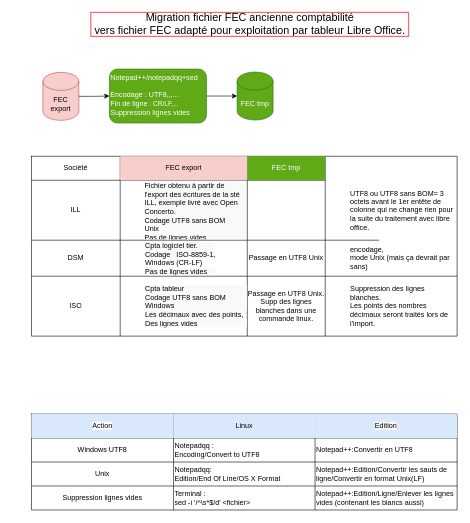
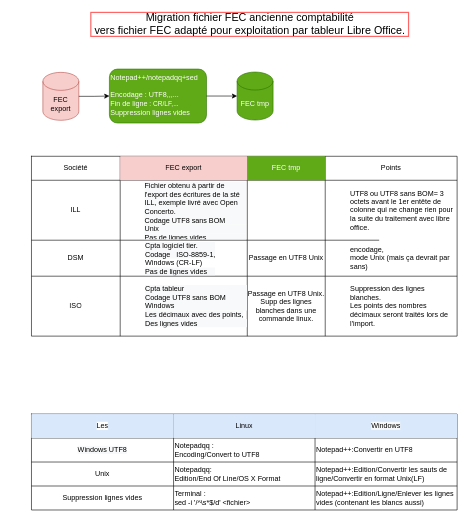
  <mxCell id="0" />
  <mxCell id="1" parent="0" />
  <mxCell id="2" value="" style="group" parent="1" vertex="1" connectable="0"><mxGeometry x="20" y="120" width="273" height="200" as="geometry" /></mxCell>
  <mxCell id="3" value="FEC export" style="shape=cylinder3;whiteSpace=wrap;html=1;boundedLbl=1;backgroundOutline=1;size=15;fillColor=#f8cecc;strokeColor=#b85450;" parent="2" vertex="1"><mxGeometry x="51" width="60" height="80" as="geometry" /></mxCell>
  <mxCell id="4" value="Notepad++/notepadqq+sed&lt;br&gt;&lt;br&gt;Encodage : &lt;font&gt;UTF8,,,...&lt;br&gt;&lt;font&gt;&lt;font style=&quot;font-size: 12px&quot;&gt;Fin de ligne&lt;/font&gt;&lt;span style=&quot;font-size: 11px&quot;&gt; : CR/LF,...&lt;br&gt;&lt;/span&gt;&lt;/font&gt;&lt;/font&gt;&lt;font style=&quot;font-size: 12px&quot;&gt;Suppression lignes vides&amp;nbsp;&lt;/font&gt;" style="rounded=1;whiteSpace=wrap;html=1;horizontal=1;verticalAlign=top;align=left;fillColor=#60a917;strokeColor=#2D7600;fontColor=#ffffff;" parent="2" vertex="1"><mxGeometry x="162" y="-5.5" width="162" height="90" as="geometry" /></mxCell>
  <mxCell id="5" style="edgeStyle=orthogonalEdgeStyle;rounded=0;orthogonalLoop=1;jettySize=auto;html=1;" parent="2" source="3" target="4" edge="1"><mxGeometry relative="1" as="geometry" /></mxCell>
  <mxCell id="6" value="FEC tmp" style="shape=cylinder3;whiteSpace=wrap;html=1;boundedLbl=1;backgroundOutline=1;size=15;fillColor=#60a917;strokeColor=#2D7600;fontColor=#ffffff;" parent="2" vertex="1"><mxGeometry x="375" y="-0.5" width="60" height="80" as="geometry" /></mxCell>
  <mxCell id="7" value="" style="edgeStyle=orthogonalEdgeStyle;rounded=0;orthogonalLoop=1;jettySize=auto;html=1;" parent="2" source="4" target="6" edge="1"><mxGeometry relative="1" as="geometry" /></mxCell>
  <mxCell id="8" style="edgeStyle=orthogonalEdgeStyle;rounded=0;orthogonalLoop=1;jettySize=auto;html=1;exitX=0.5;exitY=1;exitDx=0;exitDy=0;" parent="2" source="4" target="4" edge="1"><mxGeometry relative="1" as="geometry" /></mxCell>
  <mxCell id="9" value="&lt;font style=&quot;font-size: 18px&quot;&gt;Migration fichier FEC ancienne comptabilité &lt;br&gt;vers fichier FEC adapté pour exploitation par tableur Libre Office.&lt;/font&gt;" style="text;html=1;resizable=0;autosize=1;align=center;verticalAlign=middle;points=[];fillColor=none;rounded=0;strokeWidth=2;strokeColor=#FF6666;" parent="1" vertex="1"><mxGeometry x="151" y="20" width="530" height="40" as="geometry" /></mxCell>
  <mxCell id="10" value="" style="shape=table;html=1;whiteSpace=wrap;startSize=0;container=1;collapsible=0;childLayout=tableLayout;" parent="1" vertex="1"><mxGeometry x="52" y="260" width="710" height="300" as="geometry" /></mxCell>
  <mxCell id="11" value="" style="shape=partialRectangle;html=1;whiteSpace=wrap;collapsible=0;dropTarget=0;pointerEvents=0;fillColor=none;top=0;left=0;bottom=0;right=0;points=[[0,0.5],[1,0.5]];portConstraint=eastwest;" parent="10" vertex="1"><mxGeometry width="710" height="40" as="geometry" /></mxCell>
  <mxCell id="12" value="Société" style="shape=partialRectangle;html=1;whiteSpace=wrap;connectable=0;overflow=hidden;fillColor=none;top=0;left=0;bottom=0;right=0;" parent="11" vertex="1"><mxGeometry width="148" height="40" as="geometry" /></mxCell>
  <mxCell id="13" value="FEC export" style="shape=partialRectangle;html=1;whiteSpace=wrap;connectable=0;overflow=hidden;fillColor=#f8cecc;top=0;left=0;bottom=0;right=0;strokeColor=#b85450;" parent="11" vertex="1"><mxGeometry x="148" width="212" height="40" as="geometry" /></mxCell>
  <mxCell id="14" value="FEC tmp" style="shape=partialRectangle;html=1;whiteSpace=wrap;connectable=0;overflow=hidden;fillColor=#60a917;top=0;left=0;bottom=0;right=0;strokeColor=#2D7600;fontColor=#ffffff;" parent="11" vertex="1"><mxGeometry x="360" width="130" height="40" as="geometry" /></mxCell>
+ <mxCell id="15" value="Points" style="shape=partialRectangle;html=1;whiteSpace=wrap;connectable=0;overflow=hidden;fillColor=none;top=0;left=0;bottom=0;right=0;" parent="11" vertex="1"><mxGeometry x="490" width="220" height="40" as="geometry" /></mxCell>
  <mxCell id="16" value="" style="shape=partialRectangle;html=1;whiteSpace=wrap;collapsible=0;dropTarget=0;pointerEvents=0;fillColor=none;top=0;left=0;bottom=0;right=0;points=[[0,0.5],[1,0.5]];portConstraint=eastwest;" parent="10" vertex="1"><mxGeometry y="40" width="710" height="100" as="geometry" /></mxCell>
  <mxCell id="17" value="ILL" style="shape=partialRectangle;html=1;whiteSpace=wrap;connectable=0;overflow=hidden;fillColor=none;top=0;left=0;bottom=0;right=0;" parent="16" vertex="1"><mxGeometry width="148" height="100" as="geometry" /></mxCell>
  <mxCell id="18" value="&lt;blockquote style=&quot;color: rgb(0 , 0 , 0) ; font-family: &amp;#34;helvetica&amp;#34; ; font-size: 12px ; font-style: normal ; font-weight: 400 ; letter-spacing: normal ; text-align: left ; text-indent: 0px ; text-transform: none ; word-spacing: 0px ; background-color: rgb(248 , 249 , 250) ; margin: 0px 0px 0px 40px ; border: none ; padding: 0px&quot;&gt;Fichier obtenu à partir de l'export des écritures de la sté ILL, exemple livré avec Open Concerto.&lt;/blockquote&gt;&lt;blockquote style=&quot;color: rgb(0 , 0 , 0) ; font-family: &amp;#34;helvetica&amp;#34; ; font-size: 12px ; font-style: normal ; font-weight: 400 ; letter-spacing: normal ; text-align: left ; text-indent: 0px ; text-transform: none ; word-spacing: 0px ; background-color: rgb(248 , 249 , 250) ; margin: 0px 0px 0px 40px ; border: none ; padding: 0px&quot;&gt;Codage UTF8 sans BOM&lt;/blockquote&gt;&lt;blockquote style=&quot;color: rgb(0 , 0 , 0) ; font-family: &amp;#34;helvetica&amp;#34; ; font-size: 12px ; font-style: normal ; font-weight: 400 ; letter-spacing: normal ; text-align: left ; text-indent: 0px ; text-transform: none ; word-spacing: 0px ; background-color: rgb(248 , 249 , 250) ; margin: 0px 0px 0px 40px ; border: none ; padding: 0px&quot;&gt;Unix&lt;/blockquote&gt;&lt;blockquote style=&quot;color: rgb(0 , 0 , 0) ; font-family: &amp;#34;helvetica&amp;#34; ; font-size: 12px ; font-style: normal ; font-weight: 400 ; letter-spacing: normal ; text-align: left ; text-indent: 0px ; text-transform: none ; word-spacing: 0px ; background-color: rgb(248 , 249 , 250) ; margin: 0px 0px 0px 40px ; border: none ; padding: 0px&quot;&gt;Pas de lignes vides&lt;/blockquote&gt;" style="shape=partialRectangle;html=1;whiteSpace=wrap;connectable=0;overflow=hidden;fillColor=none;top=0;left=0;bottom=0;right=0;" parent="16" vertex="1"><mxGeometry x="148" width="212" height="100" as="geometry" /></mxCell>
  <mxCell id="19" value="&lt;blockquote style=&quot;margin: 0 0 0 40px ; border: none ; padding: 0px&quot;&gt;UTF8 ou UTF8 sans BOM= 3 octets avant le 1er entête de colonne qui ne change rien pour la suite du traitement avec libre office.&lt;/blockquote&gt;" style="shape=partialRectangle;html=1;whiteSpace=wrap;connectable=0;overflow=hidden;fillColor=none;top=0;left=0;bottom=0;right=0;align=left;" parent="16" vertex="1"><mxGeometry x="490" width="220" height="100" as="geometry" /></mxCell>
  <mxCell id="20" value="" style="shape=partialRectangle;html=1;whiteSpace=wrap;collapsible=0;dropTarget=0;pointerEvents=0;fillColor=none;top=0;left=0;bottom=0;right=0;points=[[0,0.5],[1,0.5]];portConstraint=eastwest;" parent="10" vertex="1"><mxGeometry y="140" width="710" height="60" as="geometry" /></mxCell>
  <mxCell id="21" value="DSM" style="shape=partialRectangle;html=1;whiteSpace=wrap;connectable=0;overflow=hidden;fillColor=none;top=0;left=0;bottom=0;right=0;" parent="20" vertex="1"><mxGeometry width="148" height="60" as="geometry" /></mxCell>
  <mxCell id="22" value="&lt;blockquote style=&quot;color: rgb(0 , 0 , 0) ; font-family: &amp;#34;helvetica&amp;#34; ; font-size: 12px ; font-style: normal ; font-weight: 400 ; letter-spacing: normal ; text-indent: 0px ; text-transform: none ; word-spacing: 0px ; background-color: rgb(248 , 249 , 250) ; margin: 0px 0px 0px 40px ; border: none ; padding: 0px&quot;&gt;Cpta logiciel tier.&lt;/blockquote&gt;&lt;blockquote style=&quot;color: rgb(0 , 0 , 0) ; font-family: &amp;#34;helvetica&amp;#34; ; font-size: 12px ; font-style: normal ; font-weight: 400 ; letter-spacing: normal ; text-indent: 0px ; text-transform: none ; word-spacing: 0px ; background-color: rgb(248 , 249 , 250) ; margin: 0px 0px 0px 40px ; border: none ; padding: 0px&quot;&gt;Codage&amp;nbsp; &amp;nbsp;ISO-8859-1,&lt;/blockquote&gt;&lt;blockquote style=&quot;margin: 0 0 0 40px ; border: none ; padding: 0px&quot;&gt;&lt;span style=&quot;font-family: &amp;#34;helvetica&amp;#34;&quot;&gt;Windows (&lt;/span&gt;&lt;span style=&quot;font-family: &amp;#34;helvetica&amp;#34;&quot;&gt;CR-LF)&lt;/span&gt;&lt;/blockquote&gt;&lt;blockquote style=&quot;color: rgb(0 , 0 , 0) ; font-family: &amp;#34;helvetica&amp;#34; ; font-size: 12px ; font-style: normal ; font-weight: 400 ; letter-spacing: normal ; text-indent: 0px ; text-transform: none ; word-spacing: 0px ; background-color: rgb(248 , 249 , 250) ; margin: 0px 0px 0px 40px ; border: none ; padding: 0px&quot;&gt;Pas de lignes vides&lt;br&gt;&lt;/blockquote&gt;" style="shape=partialRectangle;html=1;whiteSpace=wrap;connectable=0;overflow=hidden;fillColor=none;top=0;left=0;bottom=0;right=0;align=left;" parent="20" vertex="1"><mxGeometry x="148" width="212" height="60" as="geometry" /></mxCell>
  <mxCell id="23" value="Passage en UTF8 Unix" style="shape=partialRectangle;html=1;whiteSpace=wrap;connectable=0;overflow=hidden;fillColor=none;top=0;left=0;bottom=0;right=0;" parent="20" vertex="1"><mxGeometry x="360" width="130" height="60" as="geometry" /></mxCell>
  <mxCell id="24" value="&lt;blockquote style=&quot;margin: 0 0 0 40px ; border: none ; padding: 0px&quot;&gt;encodage,&lt;/blockquote&gt;&lt;blockquote style=&quot;margin: 0 0 0 40px ; border: none ; padding: 0px&quot;&gt;mode Unix (mais ça devrait par sans)&lt;/blockquote&gt;" style="shape=partialRectangle;html=1;whiteSpace=wrap;connectable=0;overflow=hidden;fillColor=none;top=0;left=0;bottom=0;right=0;align=left;" parent="20" vertex="1"><mxGeometry x="490" width="220" height="60" as="geometry" /></mxCell>
  <mxCell id="25" value="" style="shape=partialRectangle;html=1;whiteSpace=wrap;collapsible=0;dropTarget=0;pointerEvents=0;fillColor=none;top=0;left=0;bottom=0;right=0;points=[[0,0.5],[1,0.5]];portConstraint=eastwest;" parent="10" vertex="1"><mxGeometry y="200" width="710" height="100" as="geometry" /></mxCell>
  <mxCell id="26" value="ISO" style="shape=partialRectangle;html=1;whiteSpace=wrap;connectable=0;overflow=hidden;fillColor=none;top=0;left=0;bottom=0;right=0;" parent="25" vertex="1"><mxGeometry width="148" height="100" as="geometry" /></mxCell>
  <mxCell id="27" value="&lt;blockquote style=&quot;margin: 0 0 0 40px ; border: none ; padding: 0px&quot;&gt;&lt;div style=&quot;color: rgb(0 , 0 , 0) ; font-family: &amp;#34;helvetica&amp;#34; ; font-size: 12px ; font-style: normal ; font-weight: 400 ; letter-spacing: normal ; text-indent: 0px ; text-transform: none ; word-spacing: 0px ; background-color: rgb(248 , 249 , 250)&quot;&gt;&lt;span&gt;Cpta tableur&lt;/span&gt;&lt;/div&gt;&lt;div style=&quot;color: rgb(0 , 0 , 0) ; font-family: &amp;#34;helvetica&amp;#34; ; font-size: 12px ; font-style: normal ; font-weight: 400 ; letter-spacing: normal ; text-indent: 0px ; text-transform: none ; word-spacing: 0px ; background-color: rgb(248 , 249 , 250)&quot;&gt;&lt;span&gt;Codage UTF8 sans BOM Windows&lt;/span&gt;&lt;/div&gt;&lt;span style=&quot;color: rgb(0 , 0 , 0) ; font-family: &amp;#34;helvetica&amp;#34; ; font-size: 12px ; font-style: normal ; font-weight: 400 ; letter-spacing: normal ; text-indent: 0px ; text-transform: none ; word-spacing: 0px ; background-color: rgb(248 , 249 , 250) ; display: inline ; float: none&quot;&gt;Les décimaux avec des points,&lt;/span&gt;&lt;div style=&quot;color: rgb(0 , 0 , 0) ; font-family: &amp;#34;helvetica&amp;#34; ; font-size: 12px ; font-style: normal ; font-weight: 400 ; letter-spacing: normal ; text-indent: 0px ; text-transform: none ; word-spacing: 0px ; background-color: rgb(248 , 249 , 250)&quot;&gt;&lt;span&gt;Des lignes vides&lt;/span&gt;&lt;/div&gt;&lt;/blockquote&gt;" style="shape=partialRectangle;html=1;whiteSpace=wrap;connectable=0;overflow=hidden;fillColor=none;top=0;left=0;bottom=0;right=0;align=left;" parent="25" vertex="1"><mxGeometry x="148" width="212" height="100" as="geometry" /></mxCell>
  <mxCell id="28" value="Passage en UTF8 Unix.&lt;br&gt;Supp des lignes blanches dans une commande linux." style="shape=partialRectangle;html=1;whiteSpace=wrap;connectable=0;overflow=hidden;fillColor=none;top=0;left=0;bottom=0;right=0;" parent="25" vertex="1"><mxGeometry x="360" width="130" height="100" as="geometry" /></mxCell>
  <mxCell id="29" value="&lt;blockquote style=&quot;margin: 0 0 0 40px ; border: none ; padding: 0px&quot;&gt;Suppression des lignes blanches.&lt;/blockquote&gt;&lt;blockquote style=&quot;margin: 0 0 0 40px ; border: none ; padding: 0px&quot;&gt;Les points des nombres décimaux seront traités lors de l'import.&lt;/blockquote&gt;" style="shape=partialRectangle;html=1;whiteSpace=wrap;connectable=0;overflow=hidden;fillColor=none;top=0;left=0;bottom=0;right=0;align=left;" parent="25" vertex="1"><mxGeometry x="490" width="220" height="100" as="geometry" /></mxCell>
  <mxCell id="30" value="" style="shape=table;html=1;whiteSpace=wrap;startSize=0;container=1;collapsible=0;childLayout=tableLayout;" parent="1" vertex="1"><mxGeometry x="52" y="690" width="710" height="160" as="geometry" /></mxCell>
  <mxCell id="31" value="" style="shape=partialRectangle;html=1;whiteSpace=wrap;collapsible=0;dropTarget=0;pointerEvents=0;fillColor=none;top=0;left=0;bottom=0;right=0;points=[[0,0.5],[1,0.5]];portConstraint=eastwest;" parent="30" vertex="1"><mxGeometry width="710" height="40" as="geometry" /></mxCell>
- <mxCell id="32" value="&lt;span style=&quot;color: rgb(0 , 0 , 0) ; font-family: &amp;#34;helvetica&amp;#34; ; font-size: 12px ; font-style: normal ; font-weight: 400 ; letter-spacing: normal ; text-align: center ; text-indent: 0px ; text-transform: none ; word-spacing: 0px ; display: inline ; float: none ; background-color: rgb(255 , 255 , 255)&quot;&gt;Action&lt;/span&gt;" style="shape=partialRectangle;html=1;whiteSpace=wrap;connectable=0;overflow=hidden;fillColor=#dae8fc;top=0;left=0;bottom=0;right=0;strokeColor=#6c8ebf;" parent="31" vertex="1"><mxGeometry width="237" height="40" as="geometry" /></mxCell>
+ <mxCell id="32" value="&lt;span style=&quot;color: rgb(0 , 0 , 0) ; font-family: &amp;#34;helvetica&amp;#34; ; font-size: 12px ; font-style: normal ; font-weight: 400 ; letter-spacing: normal ; text-align: center ; text-indent: 0px ; text-transform: none ; word-spacing: 0px ; display: inline ; float: none ; background-color: rgb(255 , 255 , 255)&quot;&gt;Les&lt;/span&gt;" style="shape=partialRectangle;html=1;whiteSpace=wrap;connectable=0;overflow=hidden;fillColor=#dae8fc;top=0;left=0;bottom=0;right=0;strokeColor=#6c8ebf;" parent="31" vertex="1"><mxGeometry width="237" height="40" as="geometry" /></mxCell>
  <mxCell id="33" value="&lt;span&gt;Linux&lt;/span&gt;" style="shape=partialRectangle;html=1;whiteSpace=wrap;connectable=0;overflow=hidden;fillColor=#dae8fc;top=0;left=0;bottom=0;right=0;strokeColor=#6c8ebf;" parent="31" vertex="1"><mxGeometry x="237" width="236" height="40" as="geometry" /></mxCell>
- <mxCell id="34" value="&lt;meta charset=&quot;utf-8&quot;&gt;&lt;span style=&quot;color: rgb(0, 0, 0); font-family: helvetica; font-size: 12px; font-style: normal; font-weight: 400; letter-spacing: normal; text-align: center; text-indent: 0px; text-transform: none; word-spacing: 0px; background-color: rgb(248, 249, 250); display: inline; float: none;&quot;&gt;Edition&lt;/span&gt;" style="shape=partialRectangle;html=1;whiteSpace=wrap;connectable=0;overflow=hidden;fillColor=#dae8fc;top=0;left=0;bottom=0;right=0;strokeColor=#6c8ebf;" parent="31" vertex="1"><mxGeometry x="473" width="237" height="40" as="geometry" /></mxCell>
+ <mxCell id="34" value="&lt;meta charset=&quot;utf-8&quot;&gt;&lt;span style=&quot;color: rgb(0, 0, 0); font-family: helvetica; font-size: 12px; font-style: normal; font-weight: 400; letter-spacing: normal; text-align: center; text-indent: 0px; text-transform: none; word-spacing: 0px; background-color: rgb(248, 249, 250); display: inline; float: none;&quot;&gt;Windows&lt;/span&gt;" style="shape=partialRectangle;html=1;whiteSpace=wrap;connectable=0;overflow=hidden;fillColor=#dae8fc;top=0;left=0;bottom=0;right=0;strokeColor=#6c8ebf;" parent="31" vertex="1"><mxGeometry x="473" width="237" height="40" as="geometry" /></mxCell>
  <mxCell id="35" value="" style="shape=partialRectangle;html=1;whiteSpace=wrap;collapsible=0;dropTarget=0;pointerEvents=0;fillColor=none;top=0;left=0;bottom=0;right=0;points=[[0,0.5],[1,0.5]];portConstraint=eastwest;" parent="30" vertex="1"><mxGeometry y="40" width="710" height="40" as="geometry" /></mxCell>
  <mxCell id="36" value="&lt;meta charset=&quot;utf-8&quot;&gt;&lt;span style=&quot;color: rgb(0, 0, 0); font-family: helvetica; font-size: 12px; font-style: normal; font-weight: 400; letter-spacing: normal; text-align: center; text-indent: 0px; text-transform: none; word-spacing: 0px; background-color: rgb(248, 249, 250); display: inline; float: none;&quot;&gt;Windows UTF8&lt;/span&gt;" style="shape=partialRectangle;html=1;whiteSpace=wrap;connectable=0;overflow=hidden;fillColor=none;top=0;left=0;bottom=0;right=0;" parent="35" vertex="1"><mxGeometry width="237" height="40" as="geometry" /></mxCell>
  <mxCell id="37" value="Notepadqq : &lt;br&gt;Encoding/Convert to UTF8" style="shape=partialRectangle;html=1;whiteSpace=wrap;connectable=0;overflow=hidden;fillColor=none;top=0;left=0;bottom=0;right=0;align=left;" parent="35" vertex="1"><mxGeometry x="237" width="236" height="40" as="geometry" /></mxCell>
  <mxCell id="38" value="Notepad++:Convertir en UTF8" style="shape=partialRectangle;html=1;whiteSpace=wrap;connectable=0;overflow=hidden;fillColor=none;top=0;left=0;bottom=0;right=0;align=left;" parent="35" vertex="1"><mxGeometry x="473" width="237" height="40" as="geometry" /></mxCell>
  <mxCell id="39" value="" style="shape=partialRectangle;html=1;whiteSpace=wrap;collapsible=0;dropTarget=0;pointerEvents=0;fillColor=none;top=0;left=0;bottom=0;right=0;points=[[0,0.5],[1,0.5]];portConstraint=eastwest;" parent="30" vertex="1"><mxGeometry y="80" width="710" height="40" as="geometry" /></mxCell>
  <mxCell id="40" value="Unix" style="shape=partialRectangle;html=1;whiteSpace=wrap;connectable=0;overflow=hidden;fillColor=none;top=0;left=0;bottom=0;right=0;" parent="39" vertex="1"><mxGeometry width="237" height="40" as="geometry" /></mxCell>
  <mxCell id="41" value="Notepadqq: &lt;br&gt;Edition/End Of Line/OS X Format" style="shape=partialRectangle;html=1;whiteSpace=wrap;connectable=0;overflow=hidden;fillColor=none;top=0;left=0;bottom=0;right=0;align=left;" parent="39" vertex="1"><mxGeometry x="237" width="236" height="40" as="geometry" /></mxCell>
  <mxCell id="42" value="Notepad++:Edition/Convertir les sauts de ligne/Convertir en format Unix(LF)" style="shape=partialRectangle;html=1;whiteSpace=wrap;connectable=0;overflow=hidden;fillColor=none;top=0;left=0;bottom=0;right=0;align=left;" parent="39" vertex="1"><mxGeometry x="473" width="237" height="40" as="geometry" /></mxCell>
  <mxCell id="43" value="" style="shape=partialRectangle;html=1;whiteSpace=wrap;collapsible=0;dropTarget=0;pointerEvents=0;fillColor=none;top=0;left=0;bottom=0;right=0;points=[[0,0.5],[1,0.5]];portConstraint=eastwest;" parent="30" vertex="1"><mxGeometry y="120" width="710" height="40" as="geometry" /></mxCell>
  <mxCell id="44" value="Suppression lignes vides" style="shape=partialRectangle;html=1;whiteSpace=wrap;connectable=0;overflow=hidden;fillColor=none;top=0;left=0;bottom=0;right=0;" parent="43" vertex="1"><mxGeometry width="237" height="40" as="geometry" /></mxCell>
  <mxCell id="45" value="Terminal :&lt;br&gt;sed -i '/^\s*$/d' &amp;lt;fichier&amp;gt;" style="shape=partialRectangle;html=1;whiteSpace=wrap;connectable=0;overflow=hidden;fillColor=none;top=0;left=0;bottom=0;right=0;align=left;" parent="43" vertex="1"><mxGeometry x="237" width="236" height="40" as="geometry" /></mxCell>
  <mxCell id="46" value="Notepad++:Edition/Ligne/Enlever les lignes vides (contenant les blancs aussi)" style="shape=partialRectangle;html=1;whiteSpace=wrap;connectable=0;overflow=hidden;fillColor=none;top=0;left=0;bottom=0;right=0;align=left;" parent="43" vertex="1"><mxGeometry x="473" width="237" height="40" as="geometry" /></mxCell>
